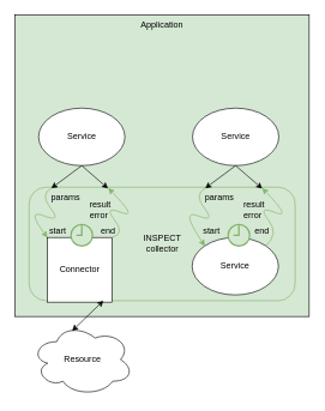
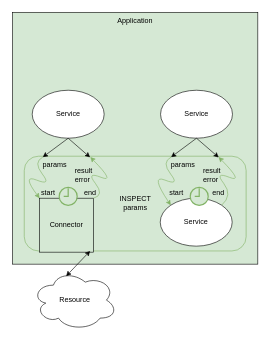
  <mxCell id="0" />
  <mxCell id="1" parent="0" />
  <mxCell id="2" value="Application" style="rounded=0;whiteSpace=wrap;html=1;verticalAlign=top;fillColor=#d5e8d4;" vertex="1" parent="1"><mxGeometry x="20" y="20" width="409" height="420" as="geometry" /></mxCell>
- <mxCell id="3" value="INSPECT&lt;div&gt;collector&lt;/div&gt;" style="rounded=1;whiteSpace=wrap;html=1;fillColor=#d5e8d4;strokeColor=#82b366;" vertex="1" parent="1"><mxGeometry x="39.5" y="260" width="370" height="158" as="geometry" /></mxCell>
- <mxCell id="4" value="Connector" style="whiteSpace=wrap;html=1;aspect=fixed;rounded=0;" vertex="1" parent="1"><mxGeometry x="65" y="330" width="90" height="90" as="geometry" /></mxCell>
+ <mxCell id="3" value="INSPECT&lt;div&gt;params&lt;/div&gt;" style="rounded=1;whiteSpace=wrap;html=1;fillColor=#d5e8d4;strokeColor=#82b366;" vertex="1" parent="1"><mxGeometry x="39.5" y="260" width="370" height="158" as="geometry" /></mxCell>
+ <mxCell id="4" value="Connector" style="whiteSpace=wrap;html=1;aspect=fixed;rounded=0;fillColor=#d5e8d4;" vertex="1" parent="1"><mxGeometry x="65" y="330" width="90" height="90" as="geometry" /></mxCell>
  <mxCell id="5" value="Service" style="ellipse;whiteSpace=wrap;html=1;rounded=0;" vertex="1" parent="1"><mxGeometry x="52.75" y="150" width="120" height="80" as="geometry" /></mxCell>
  <mxCell id="6" value="start" style="text;html=1;align=center;verticalAlign=middle;whiteSpace=wrap;rounded=0;" vertex="1" parent="1"><mxGeometry x="57.25" y="312" width="45" height="20" as="geometry" /></mxCell>
  <mxCell id="7" value="end" style="text;html=1;align=center;verticalAlign=middle;whiteSpace=wrap;rounded=0;" vertex="1" parent="1"><mxGeometry x="127.25" y="312" width="45" height="20" as="geometry" /></mxCell>
  <mxCell id="8" value="params" style="text;html=1;align=center;verticalAlign=middle;whiteSpace=wrap;rounded=0;" vertex="1" parent="1"><mxGeometry x="64" y="260" width="52.5" height="30" as="geometry" /></mxCell>
  <mxCell id="9" value="&lt;span style=&quot;background-color: initial;&quot;&gt;result&lt;/span&gt;&lt;div&gt;error&lt;/div&gt;" style="text;html=1;align=left;verticalAlign=middle;whiteSpace=wrap;rounded=0;" vertex="1" parent="1"><mxGeometry x="121.75" y="277" width="82.5" height="30" as="geometry" /></mxCell>
  <mxCell id="10" value="" style="curved=1;endArrow=classic;html=1;rounded=0;exitX=0.25;exitY=0;exitDx=0;exitDy=0;entryX=0;entryY=0;entryDx=0;entryDy=0;fillColor=#d5e8d4;strokeColor=#82b366;" edge="1" parent="1" target="4"><mxGeometry width="50" height="50" relative="1" as="geometry"><mxPoint x="70.375" y="261.5" as="sourcePoint" /><mxPoint x="64.25" y="325" as="targetPoint" /><Array as="points"><mxPoint x="54" y="269.82" /><mxPoint x="85.25" y="309.82" /><mxPoint x="35" y="289.82" /></Array></mxGeometry></mxCell>
  <mxCell id="11" value="" style="curved=1;endArrow=classic;html=1;rounded=0;exitX=1;exitY=0;exitDx=0;exitDy=0;entryX=0.75;entryY=0;entryDx=0;entryDy=0;fillColor=#d5e8d4;strokeColor=#82b366;" edge="1" parent="1" source="4"><mxGeometry width="50" height="50" relative="1" as="geometry"><mxPoint x="161.38" y="330" as="sourcePoint" /><mxPoint x="149.625" y="261.5" as="targetPoint" /><Array as="points"><mxPoint x="173.63" y="325.18" /><mxPoint x="142.38" y="285.18" /><mxPoint x="192.63" y="305.18" /></Array></mxGeometry></mxCell>
  <mxCell id="12" value="" style="endArrow=classic;html=1;exitX=0.5;exitY=1;exitDx=0;exitDy=0;entryX=0.25;entryY=0;entryDx=0;entryDy=0;" edge="1" parent="1" source="5"><mxGeometry width="50" height="50" relative="1" as="geometry"><mxPoint x="-97.25" y="340" as="sourcePoint" /><mxPoint x="70.375" y="261.5" as="targetPoint" /></mxGeometry></mxCell>
  <mxCell id="13" value="" style="endArrow=classic;html=1;exitX=0.5;exitY=1;exitDx=0;exitDy=0;entryX=0.313;entryY=-0.001;entryDx=0;entryDy=0;entryPerimeter=0;" edge="1" parent="1" source="5"><mxGeometry width="50" height="50" relative="1" as="geometry"><mxPoint x="122.75" y="240" as="sourcePoint" /><mxPoint x="149.25" y="261.842" as="targetPoint" /></mxGeometry></mxCell>
- <mxCell id="14" value="Resource" style="ellipse;shape=cloud;whiteSpace=wrap;html=1;" vertex="1" parent="1"><mxGeometry x="42.75" y="450" width="141.5" height="100" as="geometry" /></mxCell>
+ <mxCell id="14" value="Resource" style="ellipse;shape=cloud;whiteSpace=wrap;html=1;" vertex="1" parent="1"><mxGeometry x="52.75" y="450" width="141.5" height="100" as="geometry" /></mxCell>
  <mxCell id="15" value="" style="endArrow=classic;startArrow=classic;html=1;exitX=0.4;exitY=0.1;exitDx=0;exitDy=0;exitPerimeter=0;" edge="1" parent="1" source="14" target="3"><mxGeometry width="50" height="50" relative="1" as="geometry"><mxPoint x="-37.25" y="340" as="sourcePoint" /><mxPoint x="12.75" y="290" as="targetPoint" /></mxGeometry></mxCell>
  <mxCell id="16" value="Service" style="ellipse;whiteSpace=wrap;html=1;rounded=0;" vertex="1" parent="1"><mxGeometry x="266.75" y="150" width="120" height="80" as="geometry" /></mxCell>
  <mxCell id="17" value="start" style="text;html=1;align=center;verticalAlign=middle;whiteSpace=wrap;rounded=0;" vertex="1" parent="1"><mxGeometry x="271.25" y="312" width="45" height="20" as="geometry" /></mxCell>
  <mxCell id="18" value="end" style="text;html=1;align=center;verticalAlign=middle;whiteSpace=wrap;rounded=0;" vertex="1" parent="1"><mxGeometry x="341.25" y="312" width="45" height="20" as="geometry" /></mxCell>
  <mxCell id="19" value="params" style="text;html=1;align=center;verticalAlign=middle;whiteSpace=wrap;rounded=0;" vertex="1" parent="1"><mxGeometry x="278" y="260" width="52.5" height="30" as="geometry" /></mxCell>
  <mxCell id="20" value="&lt;span style=&quot;background-color: initial;&quot;&gt;result&lt;/span&gt;&lt;div&gt;error&lt;/div&gt;" style="text;html=1;align=left;verticalAlign=middle;whiteSpace=wrap;rounded=0;" vertex="1" parent="1"><mxGeometry x="335.75" y="277" width="82.5" height="30" as="geometry" /></mxCell>
  <mxCell id="21" value="" style="curved=1;endArrow=classic;html=1;rounded=0;exitX=0.25;exitY=0;exitDx=0;exitDy=0;entryX=0;entryY=0;entryDx=0;entryDy=0;fillColor=#d5e8d4;strokeColor=#82b366;" edge="1" parent="1" target="25"><mxGeometry width="50" height="50" relative="1" as="geometry"><mxPoint x="284.375" y="261.5" as="sourcePoint" /><mxPoint x="279" y="330" as="targetPoint" /><Array as="points"><mxPoint x="268" y="269.82" /><mxPoint x="299.25" y="309.82" /><mxPoint x="249" y="289.82" /></Array></mxGeometry></mxCell>
  <mxCell id="22" value="" style="curved=1;endArrow=classic;html=1;rounded=0;exitX=1;exitY=0;exitDx=0;exitDy=0;entryX=0.75;entryY=0;entryDx=0;entryDy=0;fillColor=#d5e8d4;strokeColor=#82b366;" edge="1" parent="1" source="25"><mxGeometry width="50" height="50" relative="1" as="geometry"><mxPoint x="369" y="330" as="sourcePoint" /><mxPoint x="363.625" y="261.5" as="targetPoint" /><Array as="points"><mxPoint x="387.63" y="325.18" /><mxPoint x="356.38" y="285.18" /><mxPoint x="406.63" y="305.18" /></Array></mxGeometry></mxCell>
  <mxCell id="23" value="" style="endArrow=classic;html=1;exitX=0.5;exitY=1;exitDx=0;exitDy=0;entryX=0.25;entryY=0;entryDx=0;entryDy=0;" edge="1" parent="1" source="16"><mxGeometry width="50" height="50" relative="1" as="geometry"><mxPoint x="116.75" y="340" as="sourcePoint" /><mxPoint x="284.375" y="261.5" as="targetPoint" /></mxGeometry></mxCell>
  <mxCell id="24" value="" style="endArrow=classic;html=1;exitX=0.5;exitY=1;exitDx=0;exitDy=0;entryX=0.313;entryY=-0.001;entryDx=0;entryDy=0;entryPerimeter=0;" edge="1" parent="1" source="16"><mxGeometry width="50" height="50" relative="1" as="geometry"><mxPoint x="336.75" y="240" as="sourcePoint" /><mxPoint x="363.75" y="262" as="targetPoint" /></mxGeometry></mxCell>
  <mxCell id="25" value="Service" style="ellipse;whiteSpace=wrap;html=1;rounded=0;" vertex="1" parent="1"><mxGeometry x="266.25" y="330" width="120" height="80" as="geometry" /></mxCell>
  <mxCell id="26" value="" style="html=1;verticalLabelPosition=bottom;align=center;labelBackgroundColor=#ffffff;verticalAlign=top;strokeWidth=2;strokeColor=#82b366;shadow=0;dashed=0;shape=mxgraph.ios7.icons.clock;fillColor=#d5e8d4;" vertex="1" parent="1"><mxGeometry x="316.25" y="312" width="30" height="30" as="geometry" /></mxCell>
  <mxCell id="27" value="" style="html=1;verticalLabelPosition=bottom;align=center;labelBackgroundColor=#ffffff;verticalAlign=top;strokeWidth=2;strokeColor=#82b366;shadow=0;dashed=0;shape=mxgraph.ios7.icons.clock;fillColor=#d5e8d4;" vertex="1" parent="1"><mxGeometry x="97.75" y="312" width="30" height="30" as="geometry" /></mxCell>
